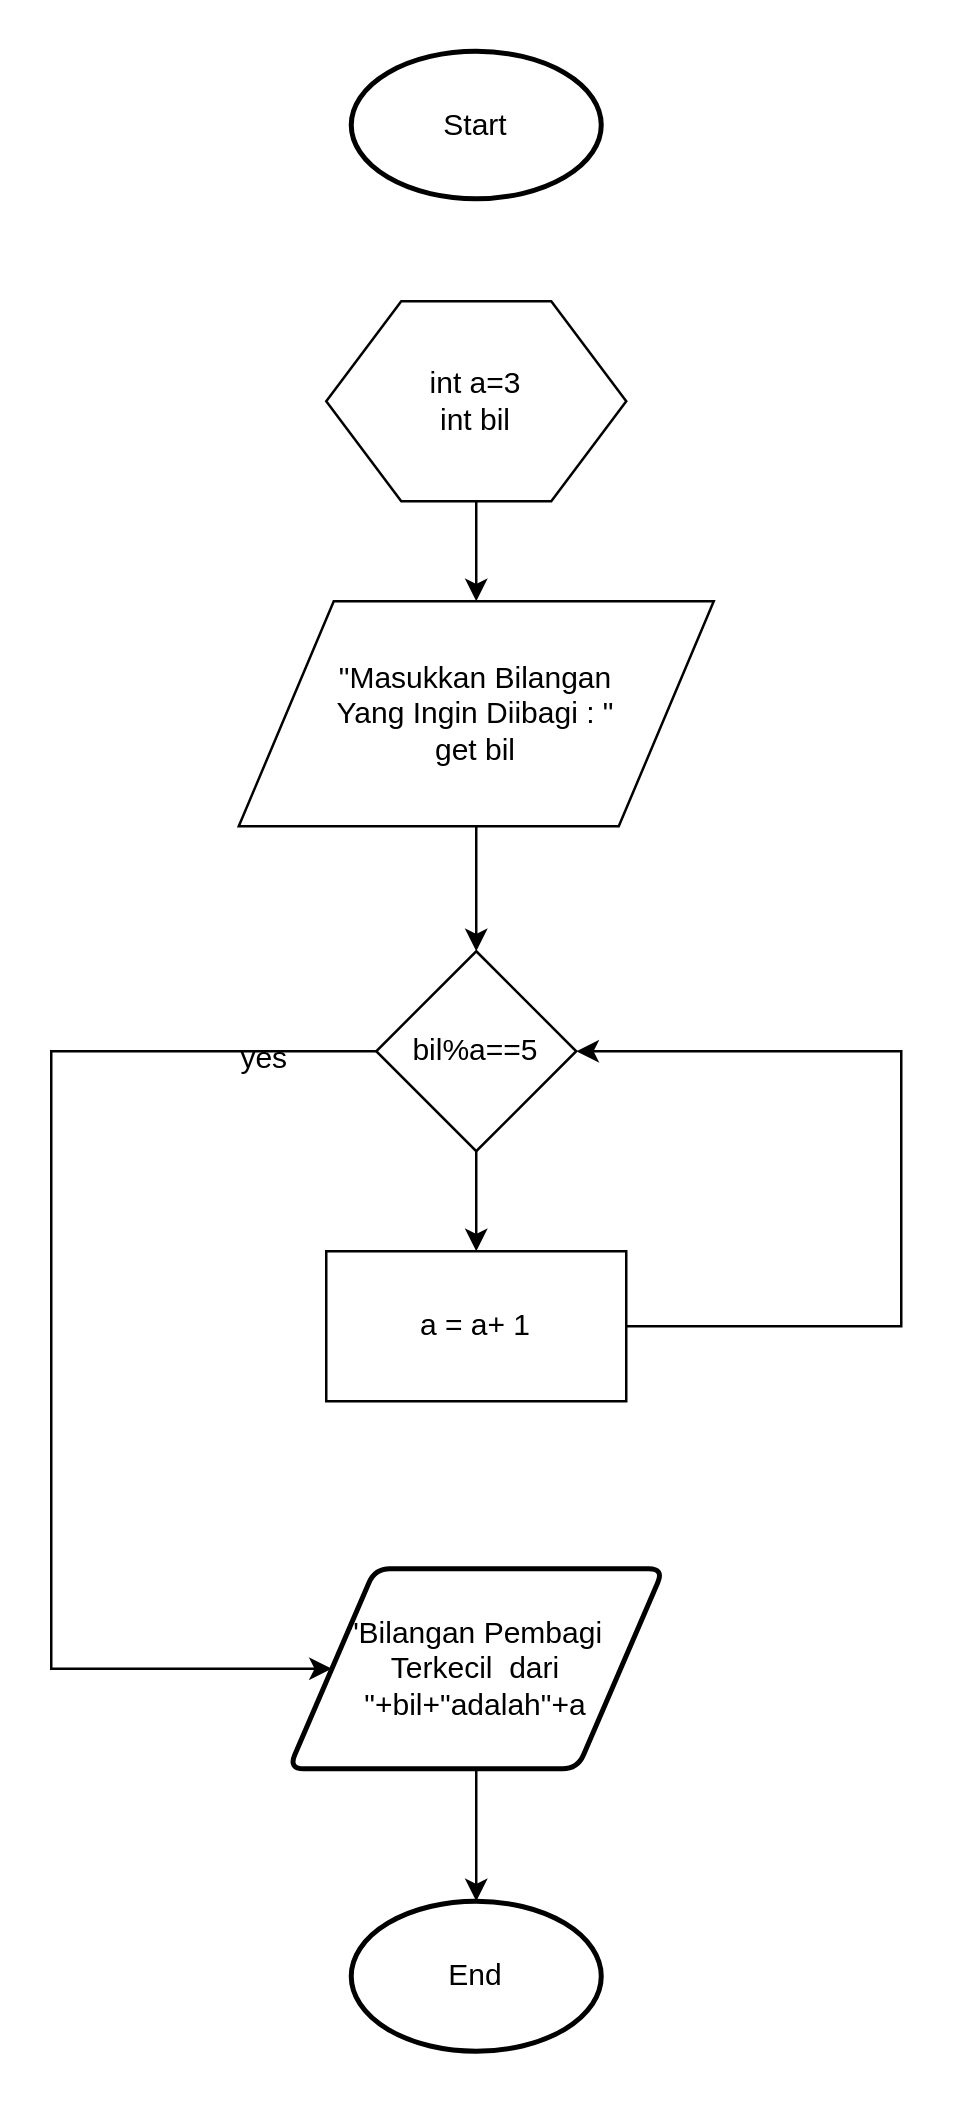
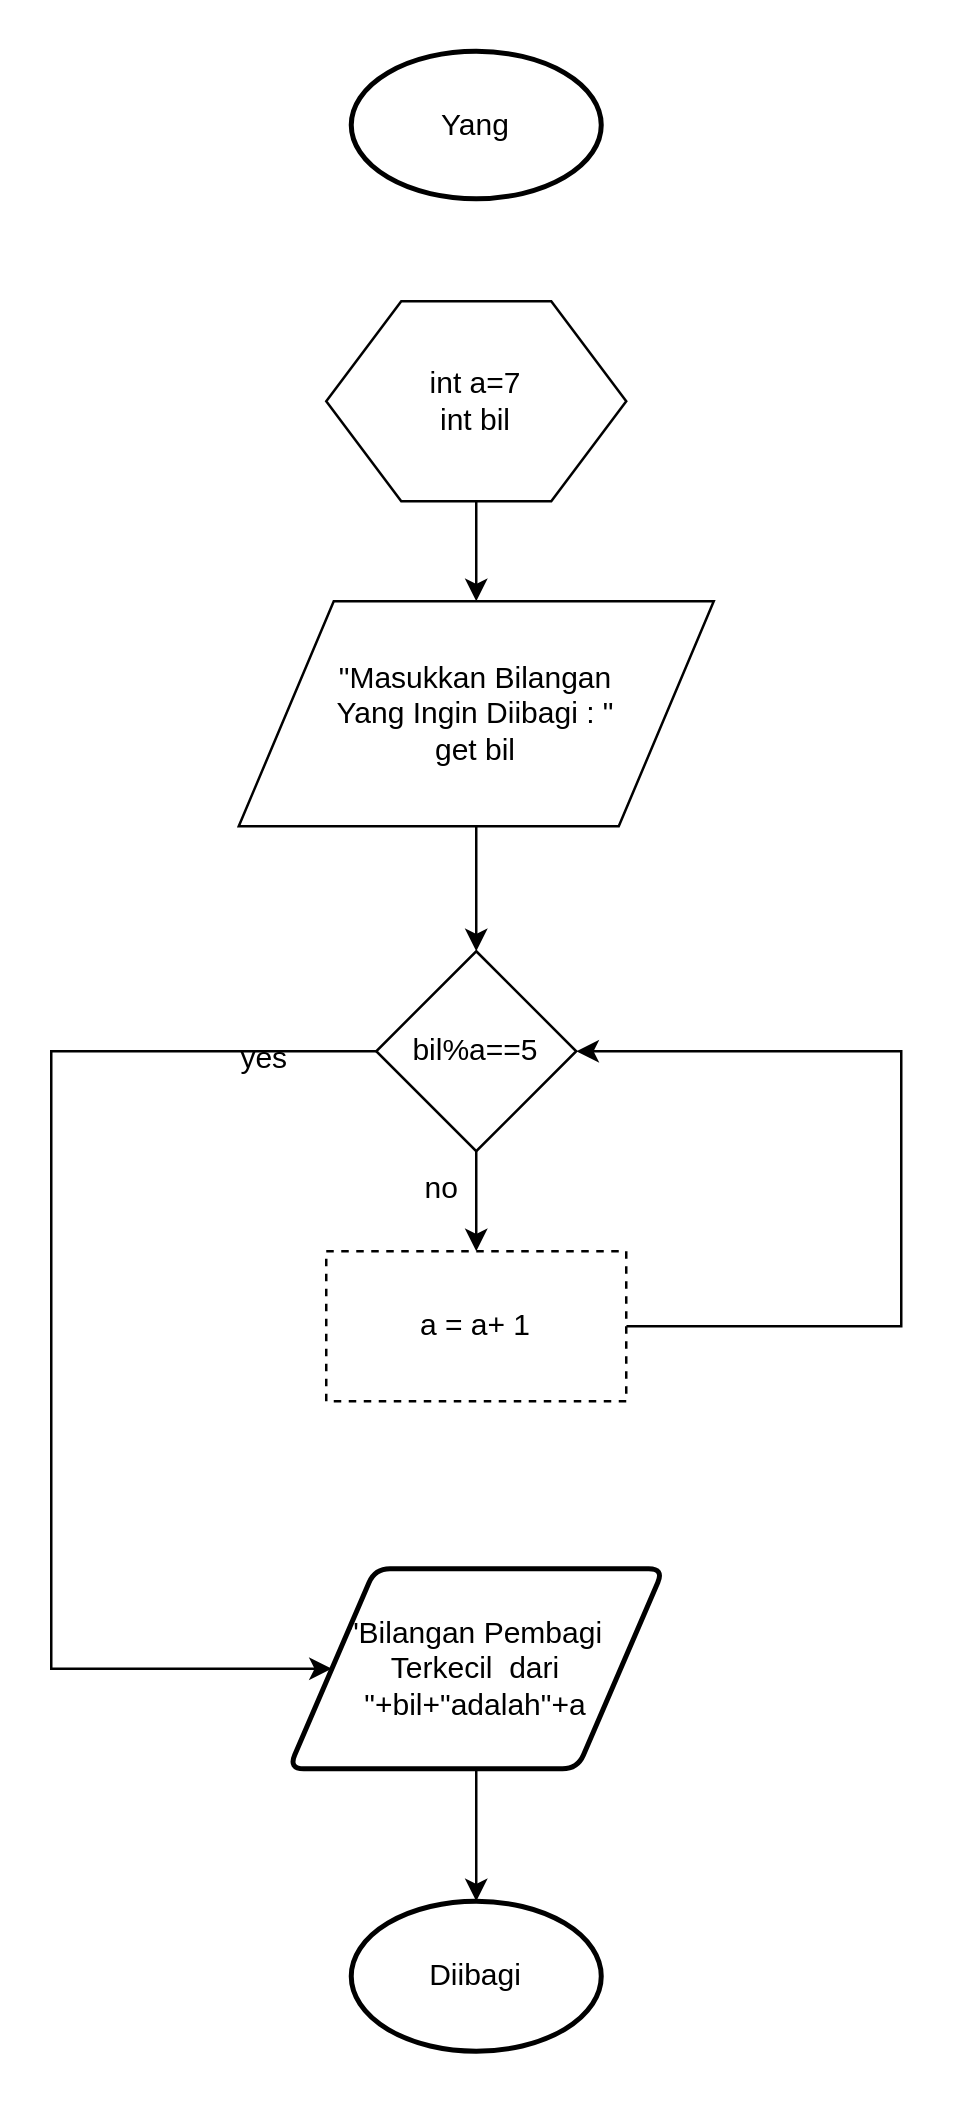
  <mxCell id="0" />
  <mxCell id="1" parent="0" />
- <mxCell id="2" value="Start" style="strokeWidth=2;html=1;shape=mxgraph.flowchart.start_1;whiteSpace=wrap;" vertex="1" parent="1"><mxGeometry x="140" y="20" width="100" height="59" as="geometry" /></mxCell>
+ <mxCell id="2" value="Yang" style="strokeWidth=2;html=1;shape=mxgraph.flowchart.start_1;whiteSpace=wrap;" vertex="1" parent="1"><mxGeometry x="140" y="20" width="100" height="59" as="geometry" /></mxCell>
  <mxCell id="3" value="" style="edgeStyle=orthogonalEdgeStyle;rounded=0;orthogonalLoop=1;jettySize=auto;html=1;" edge="1" parent="1" source="4" target="6"><mxGeometry relative="1" as="geometry" /></mxCell>
- <mxCell id="4" value="int a=3&lt;br&gt;int bil" style="shape=hexagon;perimeter=hexagonPerimeter2;whiteSpace=wrap;html=1;" vertex="1" parent="1"><mxGeometry x="130" y="120" width="120" height="80" as="geometry" /></mxCell>
+ <mxCell id="4" value="int a=7&lt;br&gt;int bil" style="shape=hexagon;perimeter=hexagonPerimeter2;whiteSpace=wrap;html=1;" vertex="1" parent="1"><mxGeometry x="130" y="120" width="120" height="80" as="geometry" /></mxCell>
  <mxCell id="5" value="" style="edgeStyle=orthogonalEdgeStyle;rounded=0;orthogonalLoop=1;jettySize=auto;html=1;" edge="1" parent="1" source="6" target="9"><mxGeometry relative="1" as="geometry" /></mxCell>
  <mxCell id="6" value="&quot;Masukkan Bilangan &lt;br&gt;Yang Ingin Diibagi : &quot;&lt;br&gt;get bil" style="shape=parallelogram;perimeter=parallelogramPerimeter;whiteSpace=wrap;html=1;" vertex="1" parent="1"><mxGeometry x="95" y="240" width="190" height="90" as="geometry" /></mxCell>
  <mxCell id="7" value="" style="edgeStyle=orthogonalEdgeStyle;rounded=0;orthogonalLoop=1;jettySize=auto;html=1;" edge="1" parent="1" source="9" target="11"><mxGeometry relative="1" as="geometry" /></mxCell>
  <mxCell id="8" value="" style="edgeStyle=orthogonalEdgeStyle;rounded=0;orthogonalLoop=1;jettySize=auto;html=1;" edge="1" parent="1" source="9" target="14"><mxGeometry relative="1" as="geometry"><Array as="points"><mxPoint x="20" y="420" /></Array></mxGeometry></mxCell>
  <mxCell id="9" value="bil%a==5" style="rhombus;whiteSpace=wrap;html=1;" vertex="1" parent="1"><mxGeometry x="150" y="380" width="80" height="80" as="geometry" /></mxCell>
  <mxCell id="10" value="" style="edgeStyle=orthogonalEdgeStyle;rounded=0;orthogonalLoop=1;jettySize=auto;html=1;" edge="1" parent="1" source="11" target="9"><mxGeometry relative="1" as="geometry"><mxPoint x="310" y="420" as="targetPoint" /><Array as="points"><mxPoint x="360" y="530" /><mxPoint x="360" y="420" /></Array></mxGeometry></mxCell>
- <mxCell id="11" value="a = a+ 1" style="rounded=0;whiteSpace=wrap;html=1;" vertex="1" parent="1"><mxGeometry x="130" y="500" width="120" height="60" as="geometry" /></mxCell>
+ <mxCell id="11" value="a = a+ 1" style="rounded=0;whiteSpace=wrap;html=1;dashed=1;" vertex="1" parent="1"><mxGeometry x="130" y="500" width="120" height="60" as="geometry" /></mxCell>
+ <mxCell id="12" value="no" style="text;html=1;align=center;verticalAlign=middle;resizable=0;points=[];autosize=1;" vertex="1" parent="1"><mxGeometry x="161" y="465" width="30" height="20" as="geometry" /></mxCell>
  <mxCell id="13" value="" style="edgeStyle=orthogonalEdgeStyle;rounded=0;orthogonalLoop=1;jettySize=auto;html=1;" edge="1" parent="1" source="14" target="16"><mxGeometry relative="1" as="geometry" /></mxCell>
  <mxCell id="14" value="&quot;Bilangan Pembagi Terkecil&amp;nbsp; dari &quot;+bil+&quot;adalah&quot;+a" style="shape=parallelogram;html=1;strokeWidth=2;perimeter=parallelogramPerimeter;whiteSpace=wrap;rounded=1;arcSize=12;size=0.23;" vertex="1" parent="1"><mxGeometry x="115" y="627" width="150" height="80" as="geometry" /></mxCell>
  <mxCell id="15" value="yes" style="text;html=1;align=center;verticalAlign=middle;resizable=0;points=[];autosize=1;" vertex="1" parent="1"><mxGeometry x="90" y="413" width="30" height="20" as="geometry" /></mxCell>
- <mxCell id="16" value="End" style="strokeWidth=2;html=1;shape=mxgraph.flowchart.start_1;whiteSpace=wrap;" vertex="1" parent="1"><mxGeometry x="140" y="760" width="100" height="60" as="geometry" /></mxCell>
+ <mxCell id="16" value="Diibagi" style="strokeWidth=2;html=1;shape=mxgraph.flowchart.start_1;whiteSpace=wrap;" vertex="1" parent="1"><mxGeometry x="140" y="760" width="100" height="60" as="geometry" /></mxCell>
